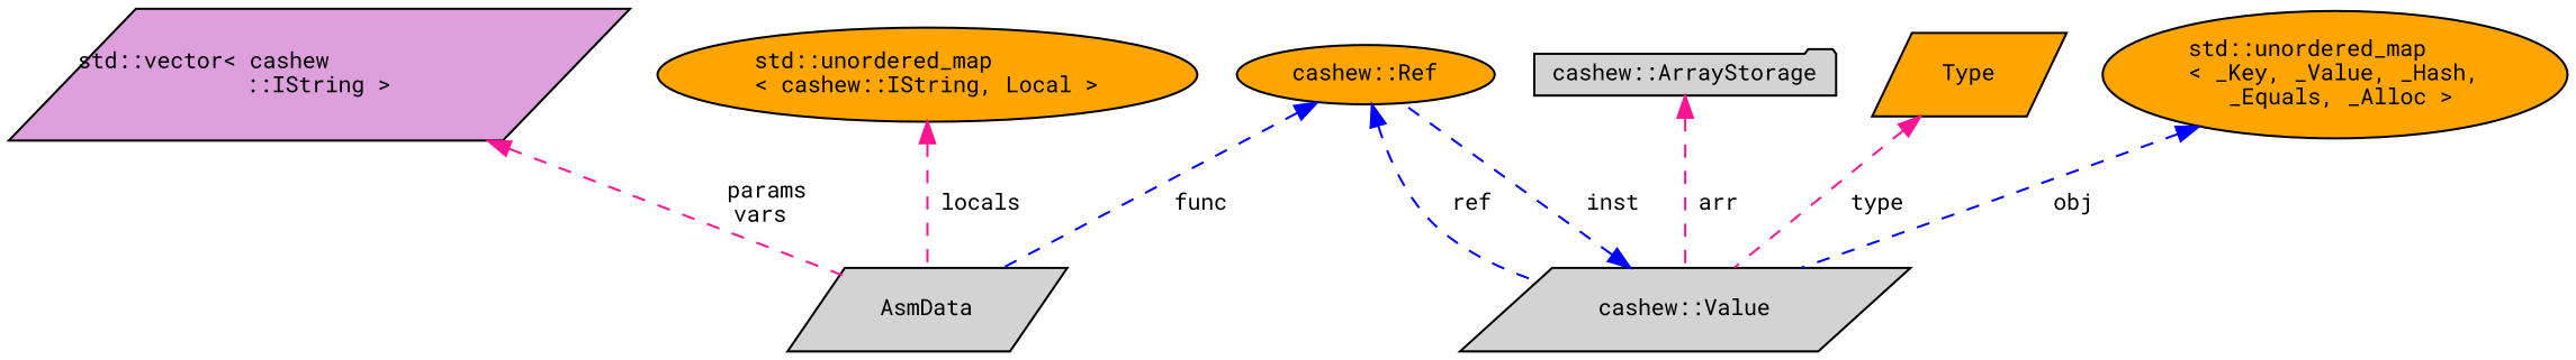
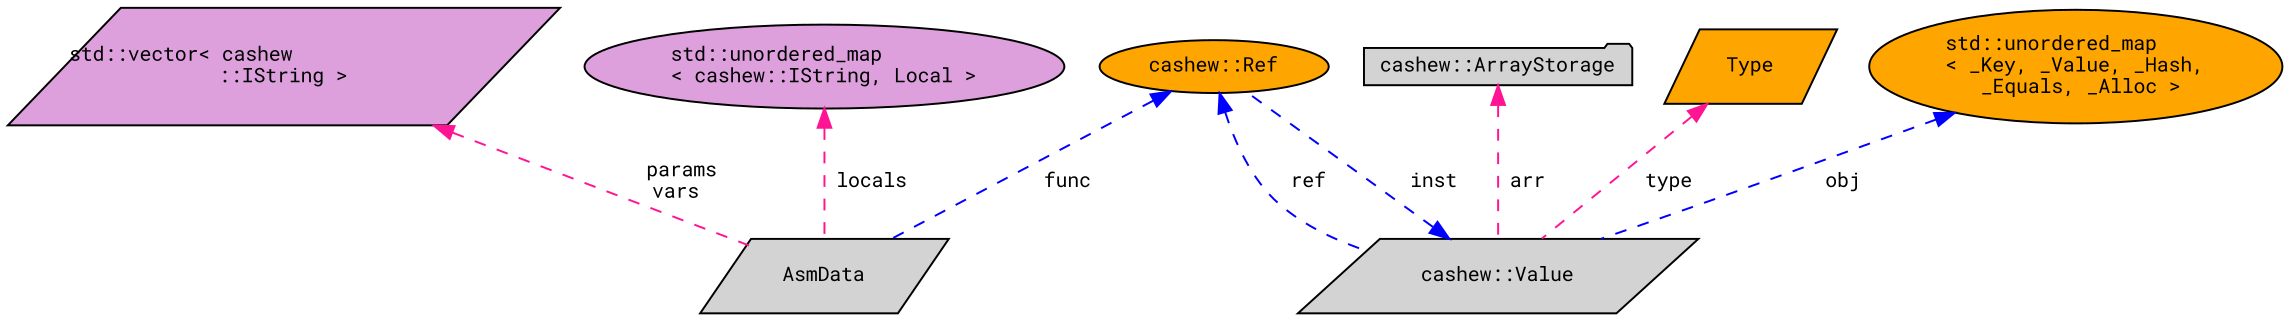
  digraph {
    fontname="Roboto Mono"
    rankdir=TB
    node [color=black fillcolor=lightgrey fontname="Roboto Mono" fontsize=10 shape=parallelogram style=filled]
    edge [color=deeppink dir=back fontname="Roboto Mono" fontsize=10 labelfontname=Helvetica labelfontsize=10 style=dashed]
    n1 [fontcolor=black height=0.2 label=AsmData width=0.4]
    n2 [fillcolor=plum height=0.2 label="std::vector\< cashew\l::IString \>" width=0.4]
-   n3 [fillcolor=orange height=0.2 label="std::unordered_map\l\< cashew::IString, Local \>" shape=ellipse width=0.4]
+   n3 [fillcolor=plum height=0.2 label="std::unordered_map\l\< cashew::IString, Local \>" shape=ellipse width=0.4]
    n4 [fillcolor=orange height=0.2 label="cashew::Ref" shape=ellipse width=0.4]
    n5 [height=0.2 label="cashew::Value" width=0.4]
    n6 [height=0.2 label="cashew::ArrayStorage" shape=folder width=0.4]
    n7 [fillcolor=orange height=0.2 label=Type width=0.4]
    n8 [fillcolor=orange height=0.2 label="std::unordered_map\l\< _Key, _Value, _Hash,\l _Equals, _Alloc \>" shape=ellipse width=0.4]
    n2 -> n1 [label=" params\nvars"]
    n3 -> n1 [label=" locals"]
    n4 -> n1 [color=blue label=" func"]
    n4 -> n5 [color=blue label=" ref"]
    n5 -> n4 [color=blue label=" inst"]
    n6 -> n5 [label=" arr"]
    n7 -> n5 [label=" type"]
    n8 -> n5 [color=blue label=" obj"]
  }
